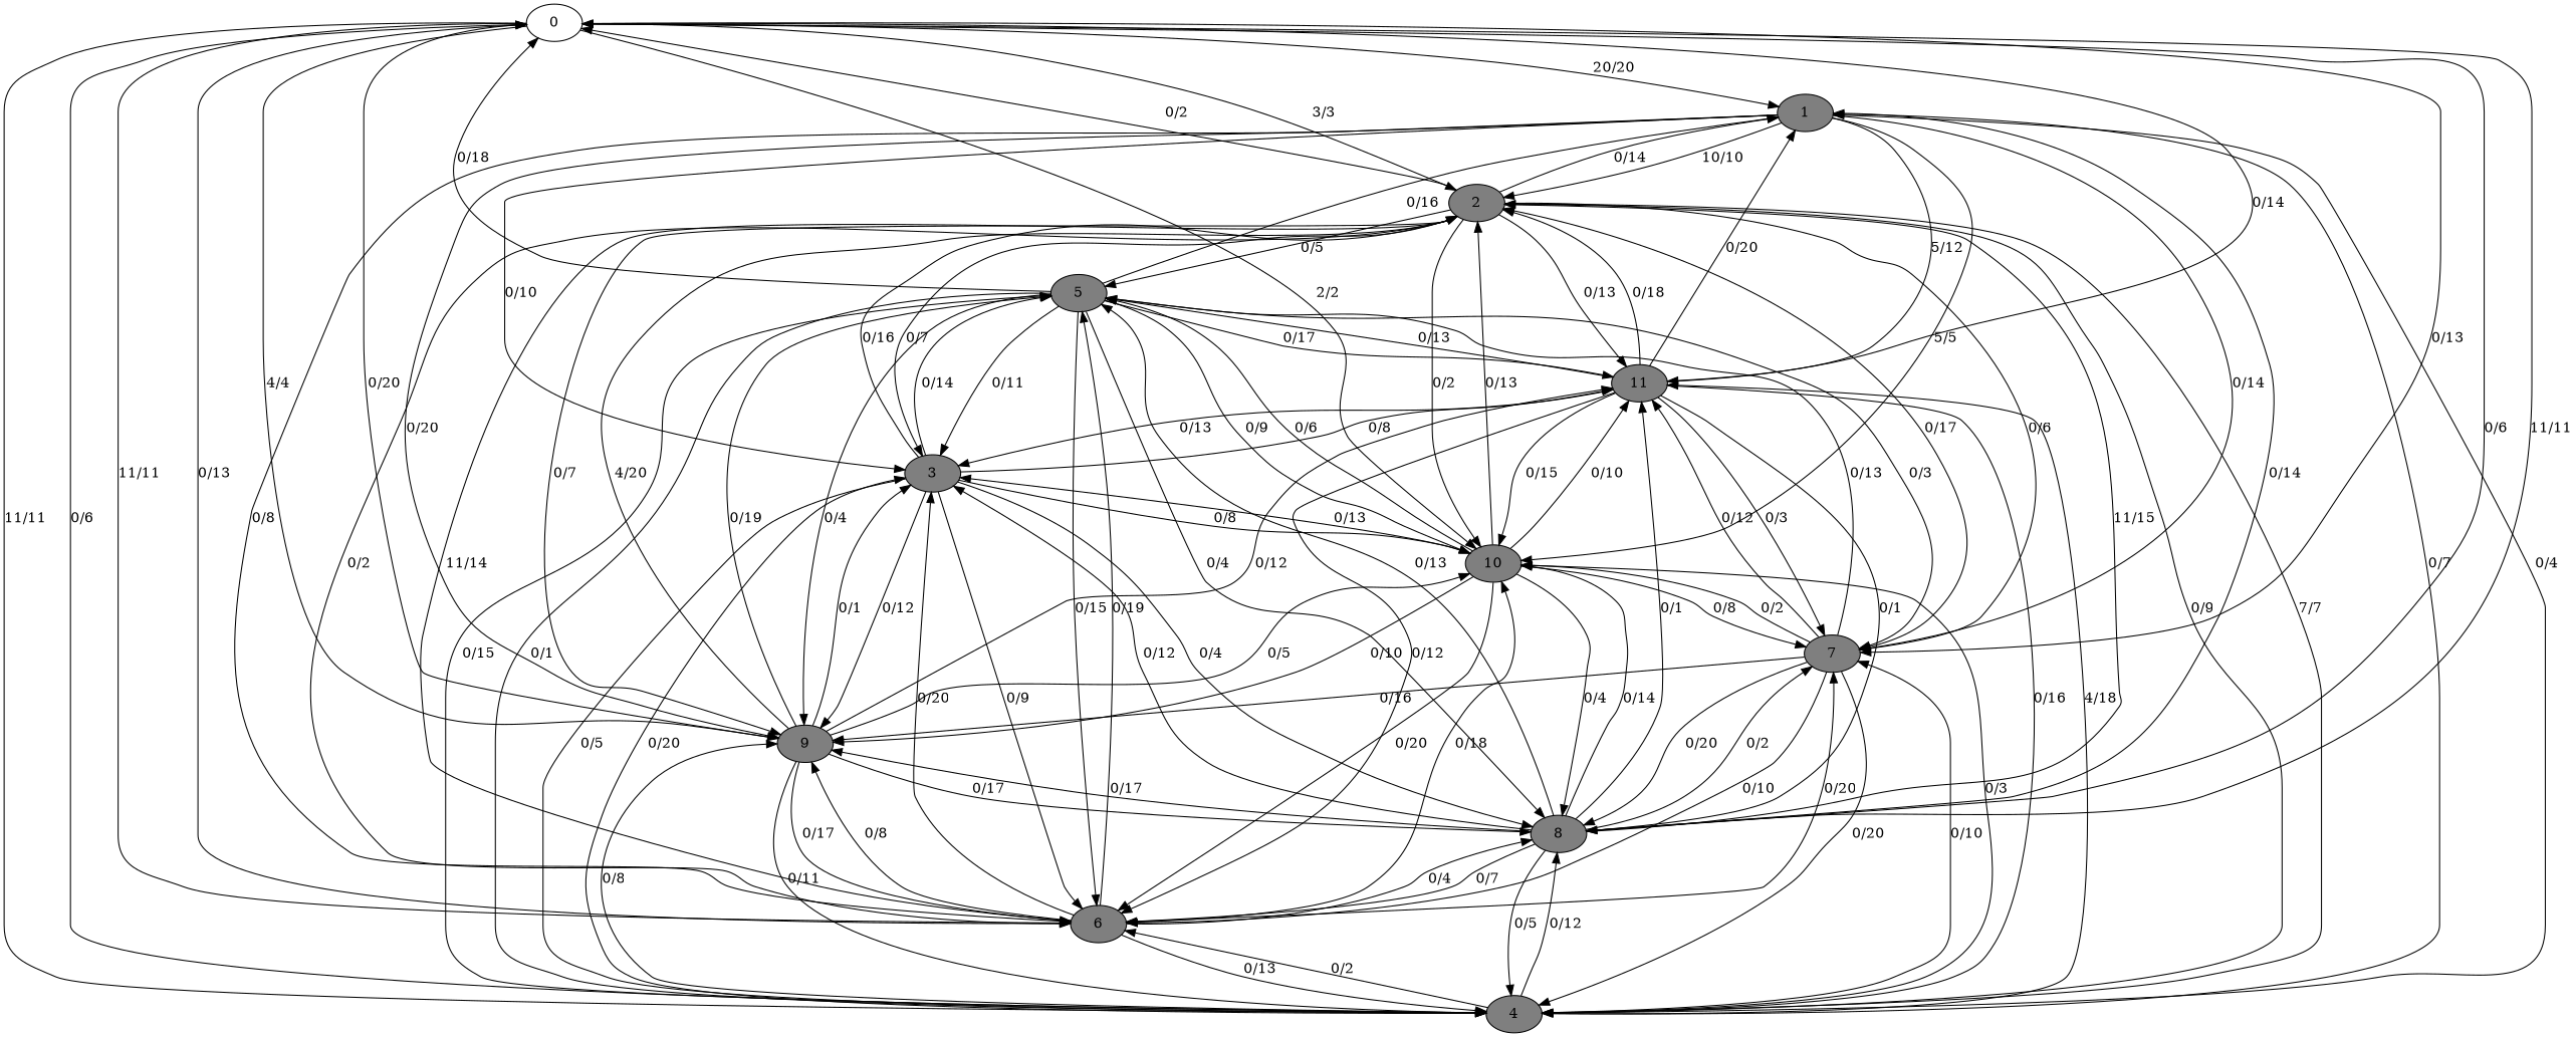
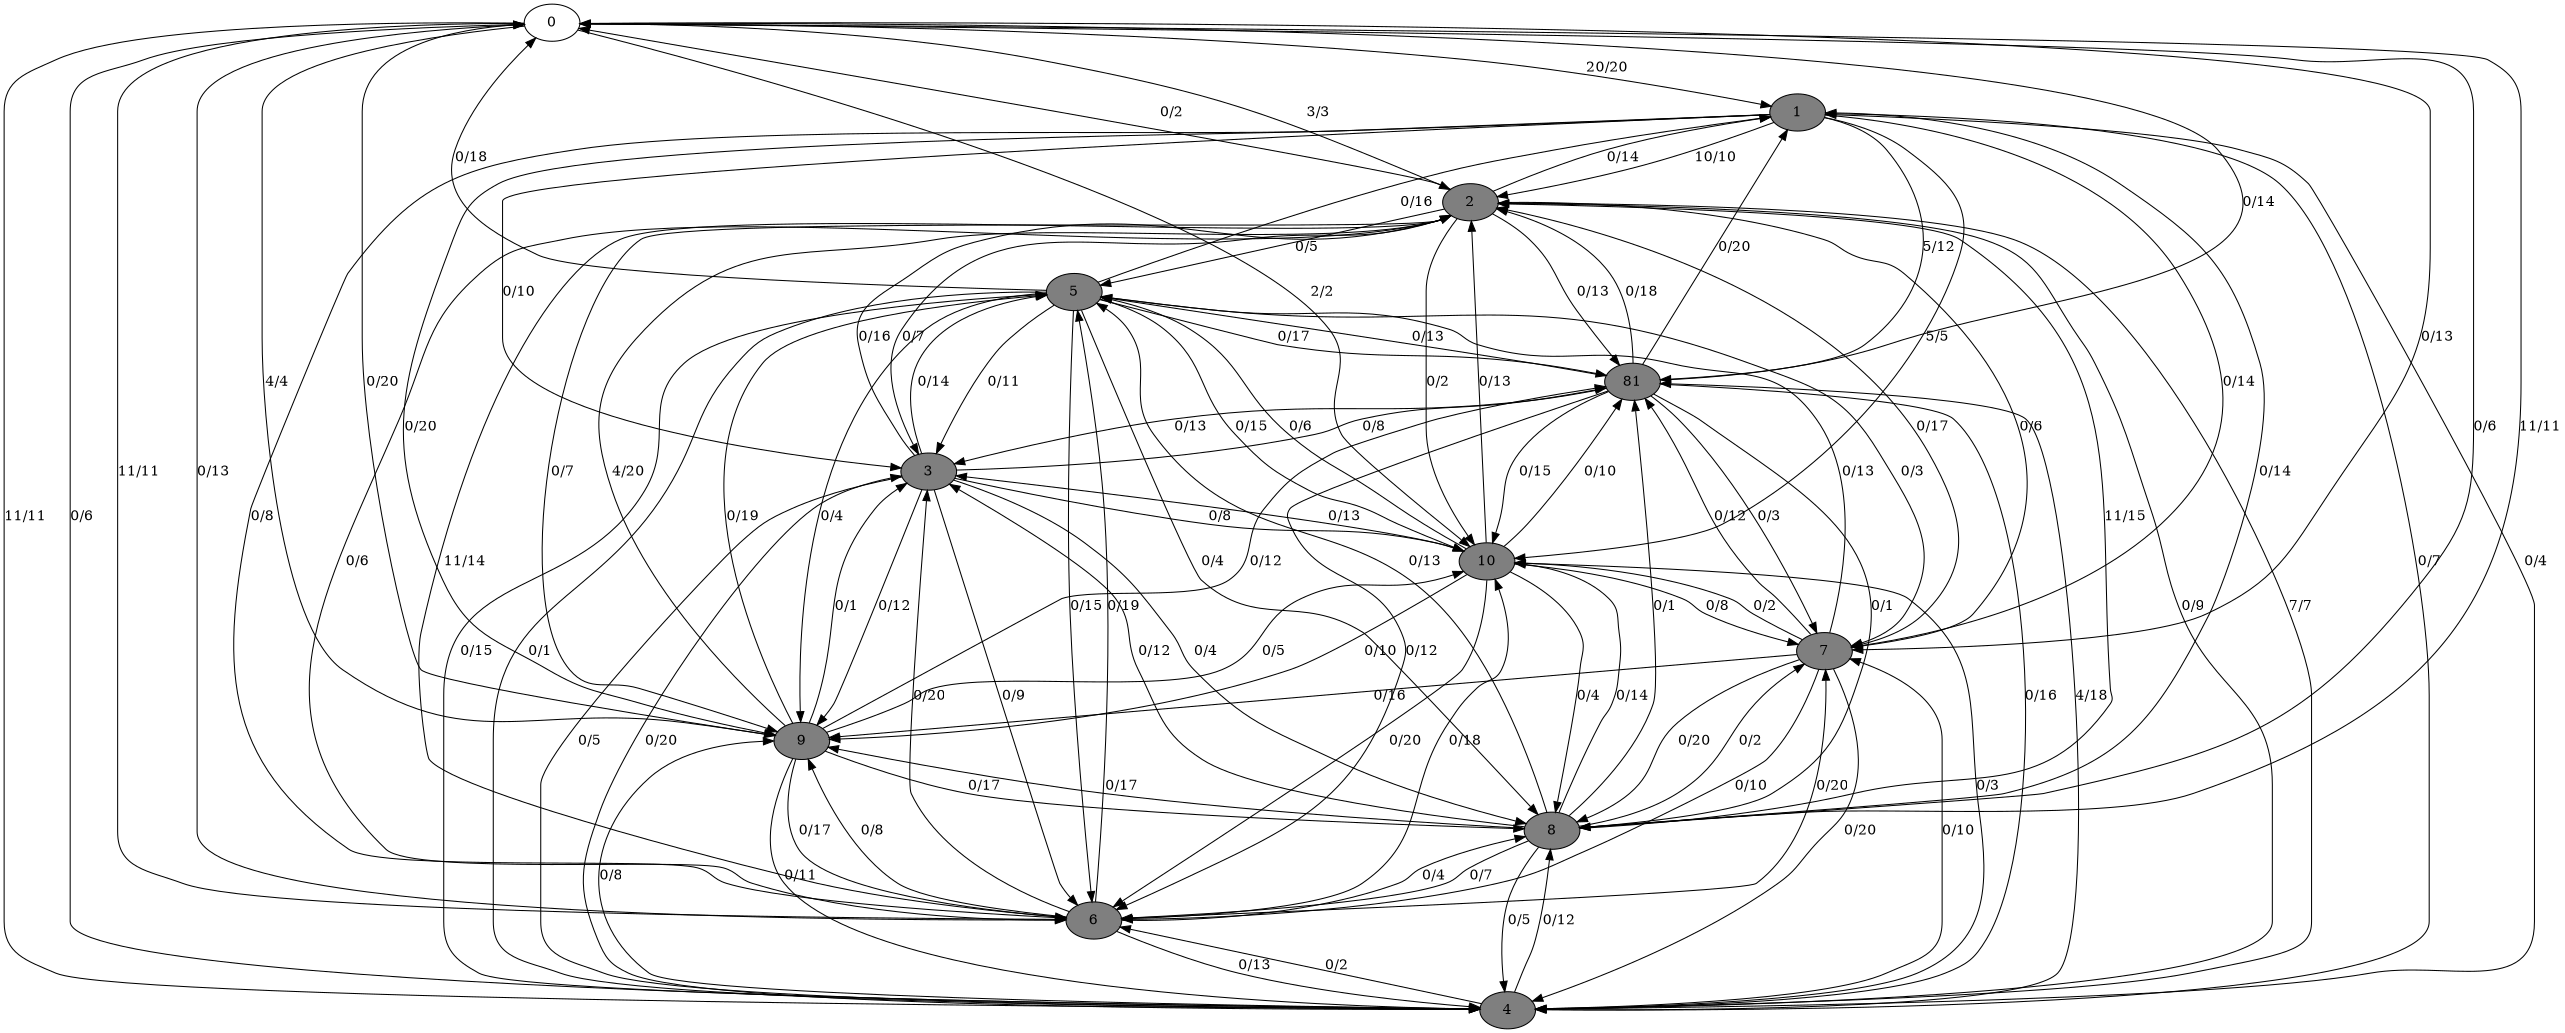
  digraph {
    node [fillcolor=grey50 style=filled]
    0 [fillcolor=grey100]
    1
    2
    4
    6
    8
    9
    10
    7
    3
-   11
+   11 [label=81]
    5
    0 -> 1 [label="20/20"]
    0 -> 2 [label="3/3"]
    0 -> 4 [label="11/11"]
    0 -> 6 [label="11/11"]
    0 -> 8 [label="11/11"]
    0 -> 9 [label="4/4"]
    0 -> 10 [label="2/2"]
    0 -> 7 [label="0/13"]
    1 -> 2 [label="10/10"]
    1 -> 4 [label="0/7"]
    1 -> 6 [label="0/8"]
    1 -> 9 [label="0/20"]
    1 -> 10 [label="5/5"]
    1 -> 7 [label="0/14"]
    1 -> 3 [label="0/10"]
    1 -> 11 [label="5/12"]
    2 -> 0 [label="0/2"]
    2 -> 1 [label="0/14"]
    2 -> 4 [label="0/9"]
-   2 -> 6 [label="0/2"]
+   2 -> 6 [label="0/6"]
    2 -> 9 [label="0/7"]
    2 -> 10 [label="0/2"]
    2 -> 7 [label="0/6"]
    2 -> 3 [label="0/7"]
    2 -> 11 [label="0/13"]
    2 -> 5 [label="0/5"]
    4 -> 0 [label="0/6"]
    4 -> 1 [label="0/4"]
    4 -> 2 [label="7/7"]
    4 -> 6 [label="0/2"]
    4 -> 8 [label="0/12"]
    4 -> 9 [label="0/8"]
    4 -> 7 [label="0/10"]
    4 -> 3 [label="0/20"]
    4 -> 11 [label="4/18"]
    4 -> 5 [label="0/15"]
    6 -> 0 [label="0/13"]
    6 -> 2 [label="11/14"]
    6 -> 4 [label="0/13"]
    6 -> 8 [label="0/4"]
    6 -> 9 [label="0/8"]
    6 -> 10 [label="0/18"]
    6 -> 7 [label="0/20"]
    6 -> 3 [label="0/20"]
    6 -> 5 [label="0/19"]
    8 -> 0 [label="0/6"]
    8 -> 1 [label="0/14"]
    8 -> 2 [label="11/15"]
    8 -> 4 [label="0/5"]
    8 -> 6 [label="0/7"]
    8 -> 9 [label="0/17"]
    8 -> 10 [label="0/14"]
    8 -> 7 [label="0/2"]
    8 -> 3 [label="0/12"]
    8 -> 11 [label="0/1"]
    8 -> 5 [label="0/13"]
    9 -> 0 [label="0/20"]
    9 -> 2 [label="4/20"]
    9 -> 4 [label="0/11"]
    9 -> 6 [label="0/17"]
    9 -> 8 [label="0/17"]
    9 -> 10 [label="0/5"]
    9 -> 3 [label="0/1"]
    9 -> 11 [label="0/12"]
    9 -> 5 [label="0/19"]
    10 -> 2 [label="0/13"]
    10 -> 4 [label="0/3"]
    10 -> 6 [label="0/20"]
    10 -> 8 [label="0/4"]
    10 -> 9 [label="0/10"]
    10 -> 7 [label="0/8"]
    10 -> 3 [label="0/13"]
    10 -> 11 [label="0/10"]
    10 -> 5 [label="0/6"]
    7 -> 2 [label="0/17"]
    7 -> 4 [label="0/20"]
    7 -> 6 [label="0/10"]
    7 -> 8 [label="0/20"]
    7 -> 9 [label="0/16"]
    7 -> 10 [label="0/2"]
    7 -> 11 [label="0/12"]
    7 -> 5 [label="0/13"]
    3 -> 2 [label="0/16"]
    3 -> 4 [label="0/5"]
    3 -> 6 [label="0/9"]
    3 -> 8 [label="0/4"]
    3 -> 9 [label="0/12"]
    3 -> 10 [label="0/8"]
    3 -> 11 [label="0/8"]
    3 -> 5 [label="0/14"]
    11 -> 0 [label="0/14"]
    11 -> 1 [label="0/20"]
    11 -> 2 [label="0/18"]
    11 -> 4 [label="0/16"]
    11 -> 6 [label="0/12"]
    11 -> 8 [label="0/1"]
    11 -> 10 [label="0/15"]
    11 -> 7 [label="0/3"]
    11 -> 3 [label="0/13"]
    11 -> 5 [label="0/13"]
    5 -> 0 [label="0/18"]
    5 -> 1 [label="0/16"]
    5 -> 4 [label="0/1"]
    5 -> 6 [label="0/15"]
    5 -> 8 [label="0/4"]
    5 -> 9 [label="0/4"]
-   5 -> 10 [label="0/9"]
+   5 -> 10 [label="0/15"]
    5 -> 7 [label="0/3"]
    5 -> 3 [label="0/11"]
    5 -> 11 [label="0/17"]
  }
